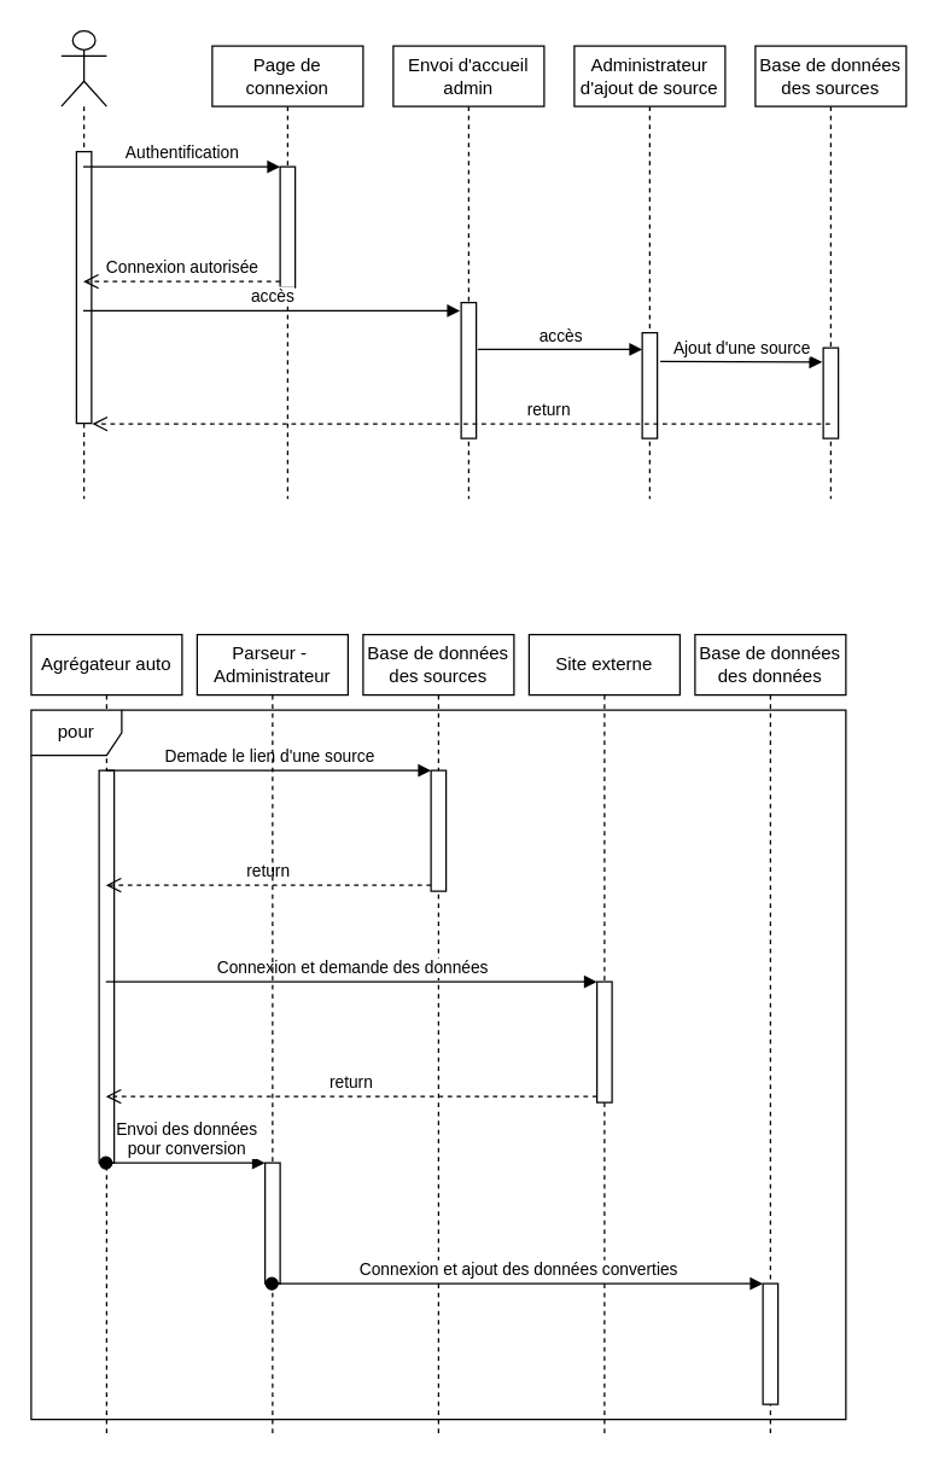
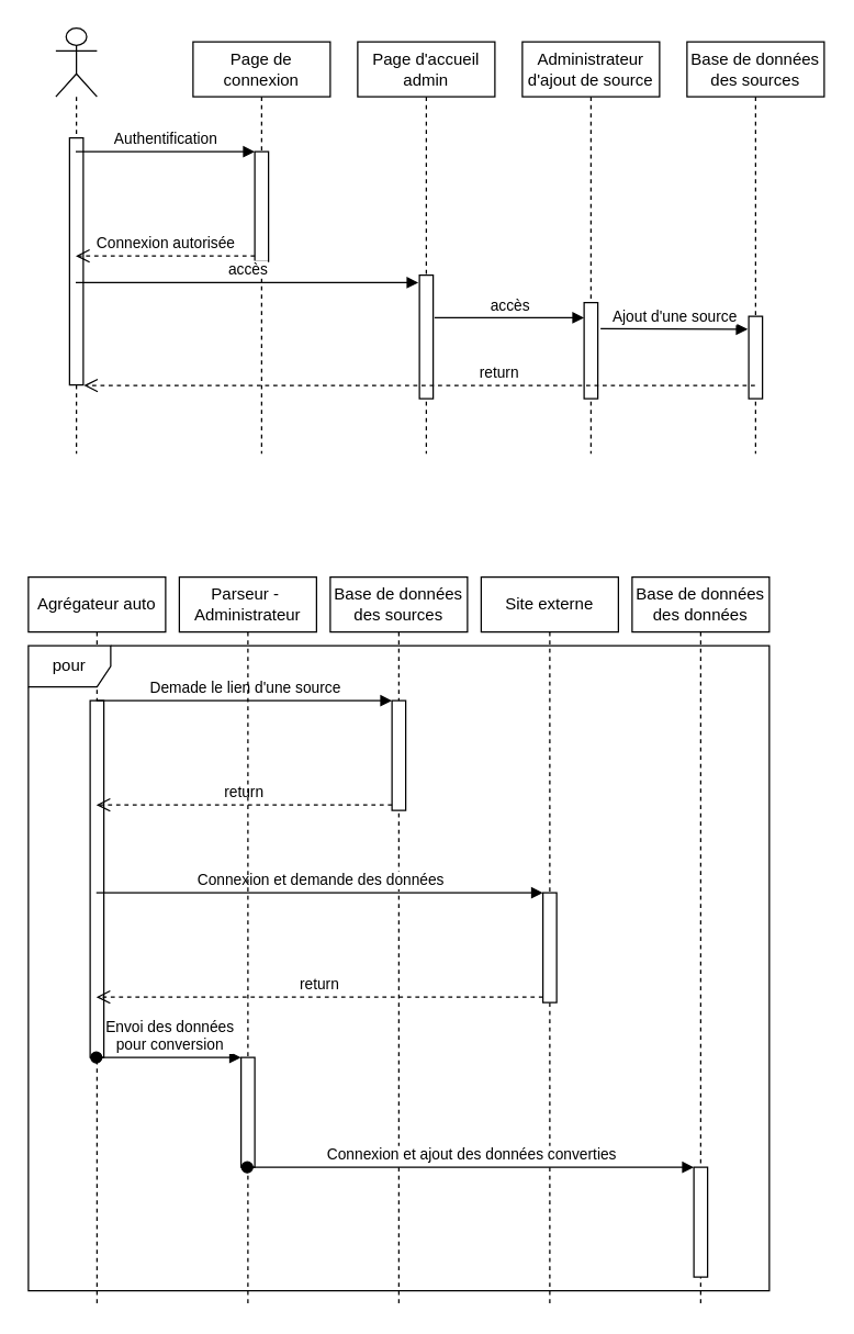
  <mxCell id="0" />
  <mxCell id="1" parent="0" />
  <mxCell id="2" value="" style="shape=umlLifeline;participant=umlActor;perimeter=lifelinePerimeter;whiteSpace=wrap;html=1;container=1;collapsible=0;recursiveResize=0;verticalAlign=top;spacingTop=36;outlineConnect=0;size=50;" parent="1" vertex="1"><mxGeometry x="40" y="20" width="30" height="310" as="geometry" /></mxCell>
  <mxCell id="3" value="" style="html=1;points=[];perimeter=orthogonalPerimeter;" parent="2" vertex="1"><mxGeometry x="10" y="80" width="10" height="180" as="geometry" /></mxCell>
  <mxCell id="4" value="Page de connexion" style="shape=umlLifeline;perimeter=lifelinePerimeter;whiteSpace=wrap;html=1;container=1;collapsible=0;recursiveResize=0;outlineConnect=0;" parent="1" vertex="1"><mxGeometry x="140" y="30" width="100" height="300" as="geometry" /></mxCell>
  <mxCell id="5" value="" style="html=1;points=[];perimeter=orthogonalPerimeter;" parent="4" vertex="1"><mxGeometry x="45" y="80" width="10" height="80" as="geometry" /></mxCell>
  <mxCell id="6" value="Authentification" style="html=1;verticalAlign=bottom;endArrow=block;entryX=0;entryY=0;" parent="1" source="2" target="5" edge="1"><mxGeometry relative="1" as="geometry"><mxPoint x="60" y="110" as="sourcePoint" /></mxGeometry></mxCell>
  <mxCell id="7" value="Connexion autorisée" style="html=1;verticalAlign=bottom;endArrow=open;dashed=1;endSize=8;exitX=0;exitY=0.95;" parent="1" source="5" target="2" edge="1"><mxGeometry relative="1" as="geometry"><mxPoint x="60" y="186" as="targetPoint" /></mxGeometry></mxCell>
  <mxCell id="8" value="Administrateur d'ajout de source" style="shape=umlLifeline;perimeter=lifelinePerimeter;whiteSpace=wrap;html=1;container=1;collapsible=0;recursiveResize=0;outlineConnect=0;" parent="1" vertex="1"><mxGeometry x="380" y="30" width="100" height="300" as="geometry" /></mxCell>
  <mxCell id="9" value="" style="html=1;points=[];perimeter=orthogonalPerimeter;" parent="8" vertex="1"><mxGeometry x="45" y="190" width="10" height="70" as="geometry" /></mxCell>
- <mxCell id="10" value="Envoi d'accueil admin" style="shape=umlLifeline;perimeter=lifelinePerimeter;whiteSpace=wrap;html=1;container=1;collapsible=0;recursiveResize=0;outlineConnect=0;" parent="1" vertex="1"><mxGeometry x="260" y="30" width="100" height="300" as="geometry" /></mxCell>
+ <mxCell id="10" value="Page d'accueil admin" style="shape=umlLifeline;perimeter=lifelinePerimeter;whiteSpace=wrap;html=1;container=1;collapsible=0;recursiveResize=0;outlineConnect=0;" parent="1" vertex="1"><mxGeometry x="260" y="30" width="100" height="300" as="geometry" /></mxCell>
  <mxCell id="11" value="" style="html=1;points=[];perimeter=orthogonalPerimeter;" parent="10" vertex="1"><mxGeometry x="45" y="170" width="10" height="90" as="geometry" /></mxCell>
  <mxCell id="12" value="accès" style="html=1;verticalAlign=bottom;endArrow=block;entryX=-0.076;entryY=0.061;entryDx=0;entryDy=0;entryPerimeter=0;" parent="1" source="2" target="11" edge="1"><mxGeometry width="80" relative="1" as="geometry"><mxPoint x="90" y="260" as="sourcePoint" /><mxPoint x="170" y="260" as="targetPoint" /></mxGeometry></mxCell>
  <mxCell id="13" value="accès" style="html=1;verticalAlign=bottom;endArrow=block;" parent="1" target="9" edge="1"><mxGeometry width="80" relative="1" as="geometry"><mxPoint x="316" y="231" as="sourcePoint" /><mxPoint x="426" y="233" as="targetPoint" /></mxGeometry></mxCell>
  <mxCell id="14" value="Base de données des sources" style="shape=umlLifeline;perimeter=lifelinePerimeter;whiteSpace=wrap;html=1;container=1;collapsible=0;recursiveResize=0;outlineConnect=0;" parent="1" vertex="1"><mxGeometry x="500" y="30" width="100" height="300" as="geometry" /></mxCell>
  <mxCell id="15" value="" style="html=1;points=[];perimeter=orthogonalPerimeter;" parent="14" vertex="1"><mxGeometry x="45" y="200" width="10" height="60" as="geometry" /></mxCell>
  <mxCell id="16" value="Ajout d'une source" style="html=1;verticalAlign=bottom;endArrow=block;entryX=-0.076;entryY=0.156;entryDx=0;entryDy=0;entryPerimeter=0;" parent="1" target="15" edge="1"><mxGeometry width="80" relative="1" as="geometry"><mxPoint x="437" y="239" as="sourcePoint" /><mxPoint x="436.31" y="241.04" as="targetPoint" /></mxGeometry></mxCell>
  <mxCell id="17" value="return" style="html=1;verticalAlign=bottom;endArrow=open;dashed=1;endSize=8;entryX=1.039;entryY=1.002;entryDx=0;entryDy=0;entryPerimeter=0;" parent="1" source="14" target="3" edge="1"><mxGeometry x="-0.235" relative="1" as="geometry"><mxPoint x="271.28" y="290" as="sourcePoint" /><mxPoint x="80" y="290" as="targetPoint" /><mxPoint as="offset" /></mxGeometry></mxCell>
  <mxCell id="18" value="Agrégateur auto" style="shape=umlLifeline;perimeter=lifelinePerimeter;whiteSpace=wrap;html=1;container=1;collapsible=0;recursiveResize=0;outlineConnect=0;" parent="1" vertex="1"><mxGeometry x="20" y="420" width="100" height="530" as="geometry" /></mxCell>
  <mxCell id="19" value="" style="html=1;points=[];perimeter=orthogonalPerimeter;" parent="18" vertex="1"><mxGeometry x="45" y="90" width="10" height="260" as="geometry" /></mxCell>
  <mxCell id="20" value="Base de données des sources" style="shape=umlLifeline;perimeter=lifelinePerimeter;whiteSpace=wrap;html=1;container=1;collapsible=0;recursiveResize=0;outlineConnect=0;" parent="1" vertex="1"><mxGeometry x="240" y="420" width="100" height="530" as="geometry" /></mxCell>
  <mxCell id="21" value="" style="html=1;points=[];perimeter=orthogonalPerimeter;" parent="20" vertex="1"><mxGeometry x="45" y="90" width="10" height="80" as="geometry" /></mxCell>
  <mxCell id="22" value="Site externe" style="shape=umlLifeline;perimeter=lifelinePerimeter;whiteSpace=wrap;html=1;container=1;collapsible=0;recursiveResize=0;outlineConnect=0;" parent="1" vertex="1"><mxGeometry x="350" y="420" width="100" height="530" as="geometry" /></mxCell>
  <mxCell id="23" value="" style="html=1;points=[];perimeter=orthogonalPerimeter;" parent="22" vertex="1"><mxGeometry x="45" y="230" width="10" height="80" as="geometry" /></mxCell>
  <mxCell id="24" value="Connexion et demande des données" style="html=1;verticalAlign=bottom;endArrow=block;entryX=0;entryY=0;" parent="1" source="18" target="23" edge="1"><mxGeometry relative="1" as="geometry"><mxPoint x="235" y="650" as="sourcePoint" /></mxGeometry></mxCell>
  <mxCell id="25" value="Demade le lien d'une source" style="html=1;verticalAlign=bottom;endArrow=block;entryX=0;entryY=0;" parent="1" source="18" target="21" edge="1"><mxGeometry relative="1" as="geometry"><mxPoint x="115" y="510" as="sourcePoint" /></mxGeometry></mxCell>
  <mxCell id="26" value="return" style="html=1;verticalAlign=bottom;endArrow=open;dashed=1;endSize=8;exitX=0;exitY=0.95;" parent="1" source="21" target="18" edge="1"><mxGeometry relative="1" as="geometry"><mxPoint x="115" y="586" as="targetPoint" /></mxGeometry></mxCell>
  <mxCell id="27" value="return" style="html=1;verticalAlign=bottom;endArrow=open;dashed=1;endSize=8;exitX=0;exitY=0.95;" parent="1" source="23" target="18" edge="1"><mxGeometry relative="1" as="geometry"><mxPoint x="140" y="726" as="targetPoint" /></mxGeometry></mxCell>
  <mxCell id="28" value="Base de données&lt;br&gt;des données" style="shape=umlLifeline;perimeter=lifelinePerimeter;whiteSpace=wrap;html=1;container=1;collapsible=0;recursiveResize=0;outlineConnect=0;" parent="1" vertex="1"><mxGeometry x="460" y="420" width="100" height="530" as="geometry" /></mxCell>
  <mxCell id="29" value="" style="html=1;points=[];perimeter=orthogonalPerimeter;" parent="28" vertex="1"><mxGeometry x="45" y="430" width="10" height="80" as="geometry" /></mxCell>
  <mxCell id="30" value="pour" style="shape=umlFrame;whiteSpace=wrap;html=1;" parent="1" vertex="1"><mxGeometry x="20" y="470" width="540" height="470" as="geometry" /></mxCell>
  <mxCell id="31" value="Parseur -&amp;nbsp;&lt;br&gt;Administrateur" style="shape=umlLifeline;perimeter=lifelinePerimeter;whiteSpace=wrap;html=1;container=1;collapsible=0;recursiveResize=0;outlineConnect=0;" parent="1" vertex="1"><mxGeometry x="130" y="420" width="100" height="530" as="geometry" /></mxCell>
  <mxCell id="32" value="" style="html=1;points=[];perimeter=orthogonalPerimeter;" parent="31" vertex="1"><mxGeometry x="45" y="350" width="10" height="80" as="geometry" /></mxCell>
  <mxCell id="33" value="Envoi des données&lt;br&gt;pour conversion" style="html=1;verticalAlign=bottom;startArrow=oval;endArrow=block;startSize=8;" parent="1" source="18" target="32" edge="1"><mxGeometry relative="1" as="geometry"><mxPoint x="145" y="770" as="sourcePoint" /></mxGeometry></mxCell>
  <mxCell id="34" value="Connexion et ajout des données converties" style="html=1;verticalAlign=bottom;startArrow=oval;endArrow=block;startSize=8;" parent="1" source="31" target="29" edge="1"><mxGeometry relative="1" as="geometry"><mxPoint x="545" y="850" as="sourcePoint" /></mxGeometry></mxCell>
